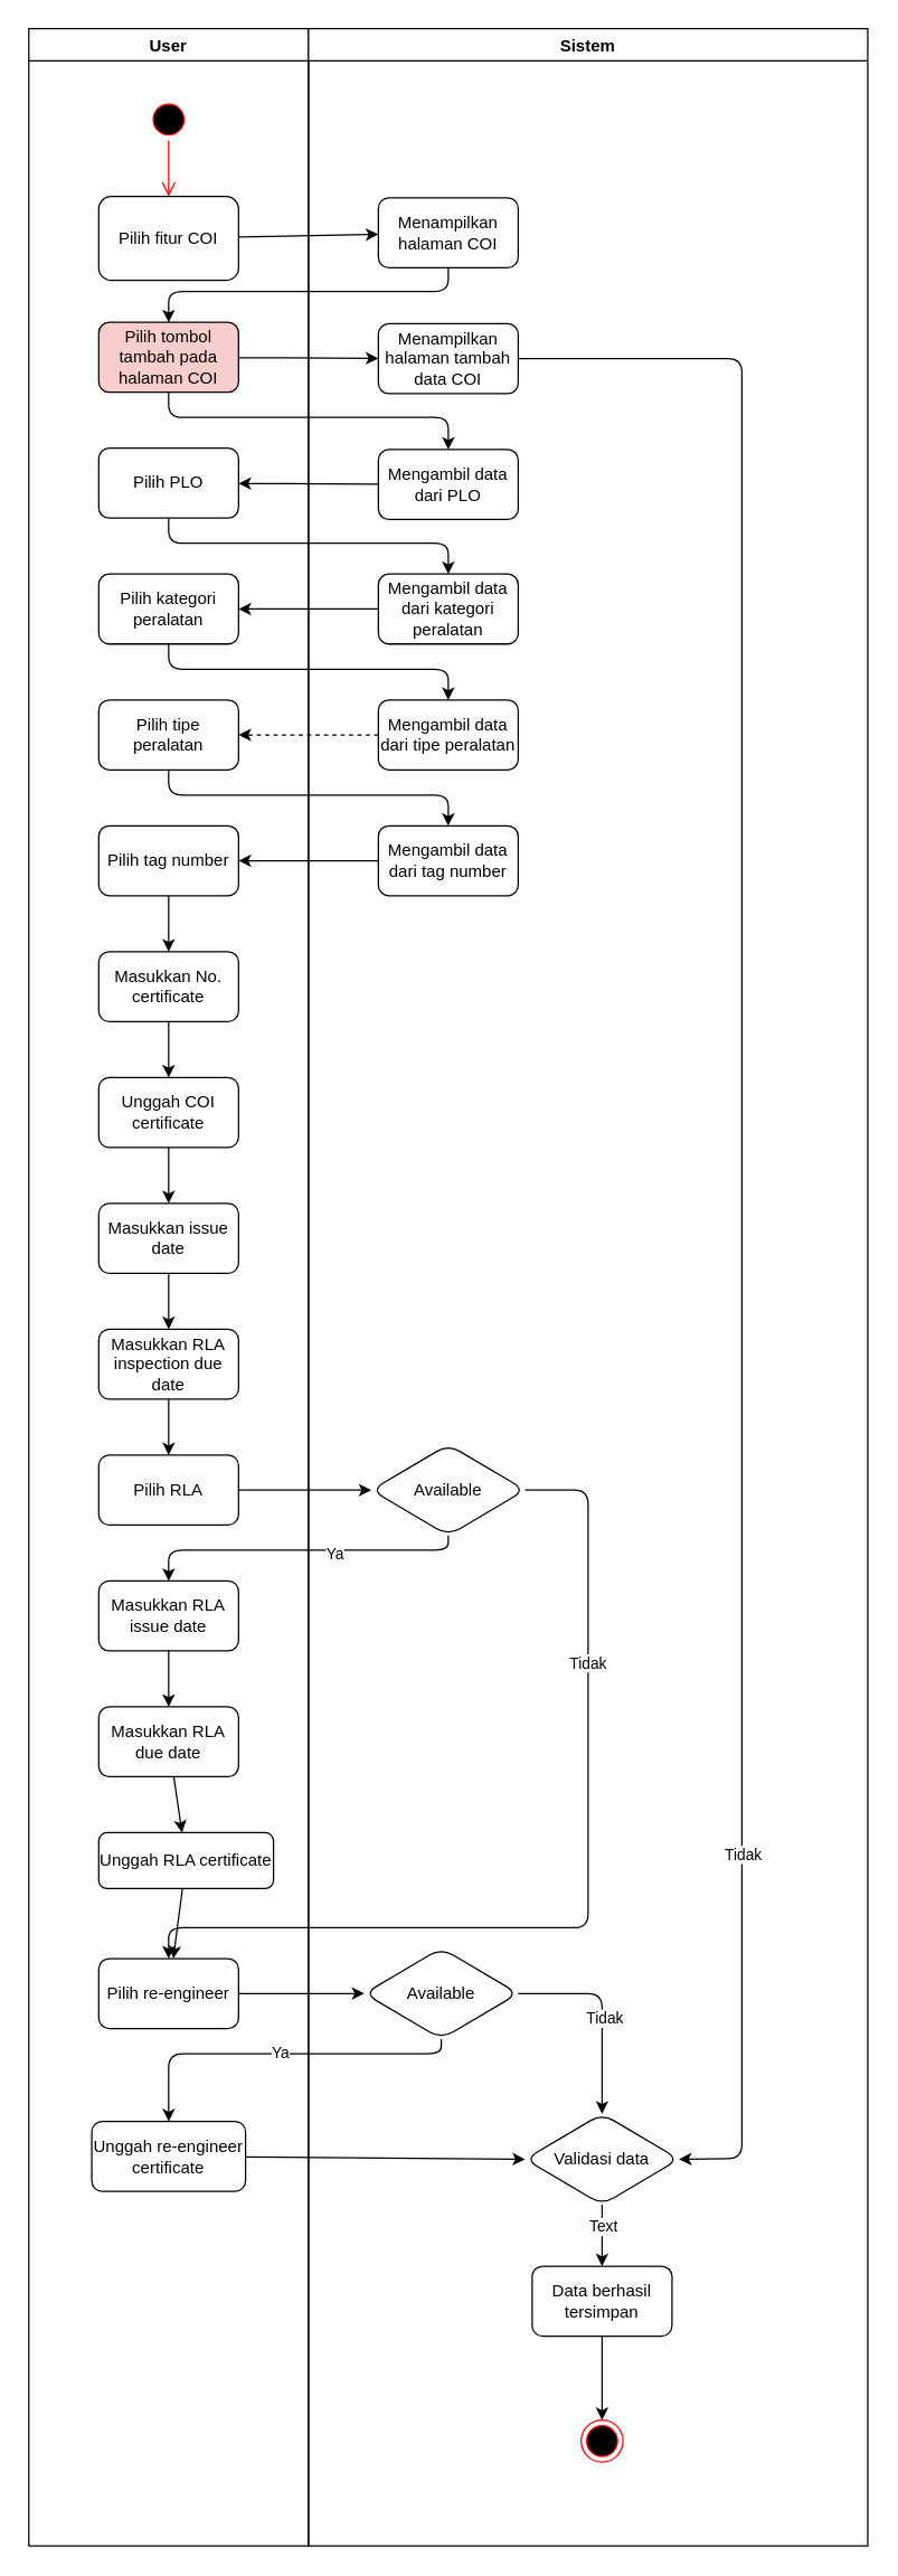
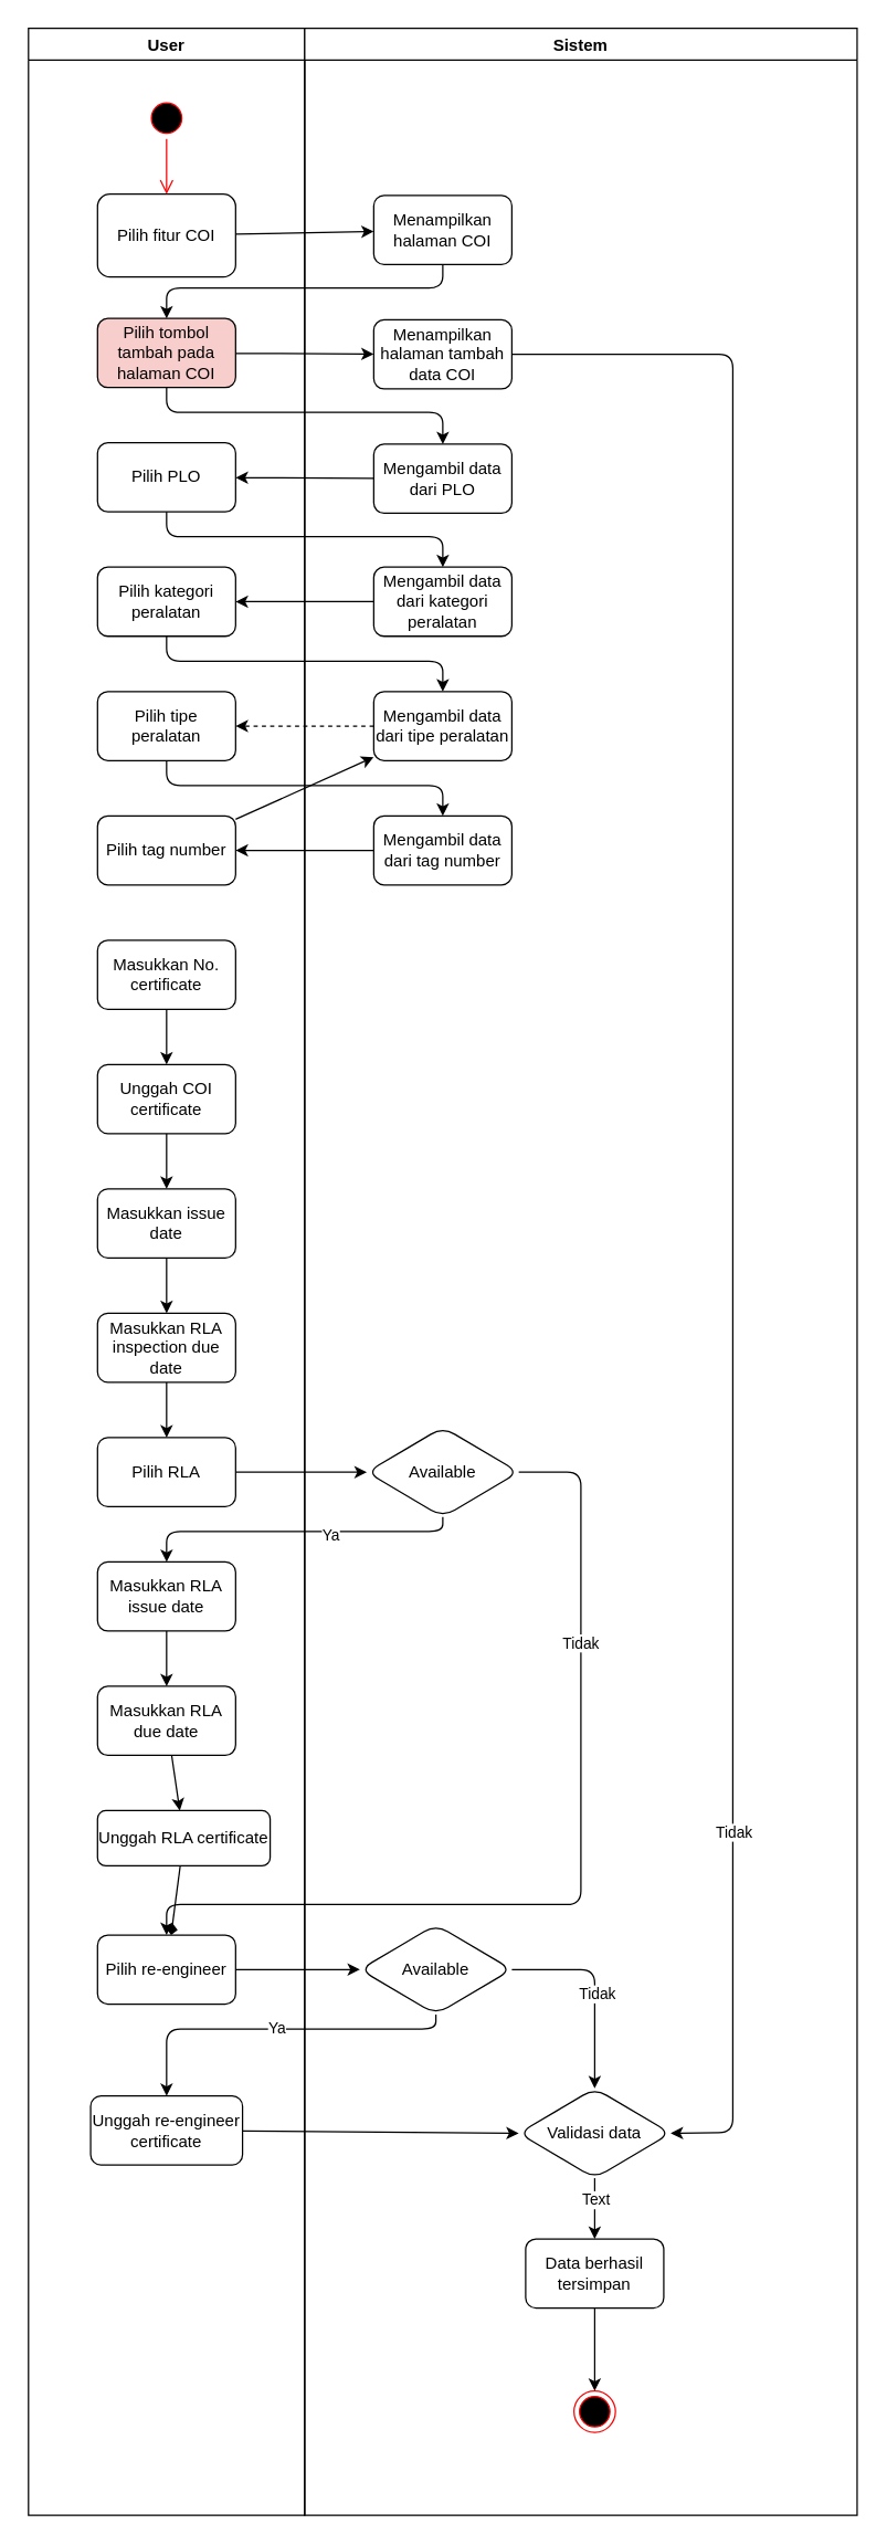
  <mxCell id="0" />
  <mxCell id="1" parent="0" />
  <mxCell id="2" value="User" style="swimlane;" parent="1" vertex="1"><mxGeometry x="20" y="20" width="200" height="1800" as="geometry" /></mxCell>
  <mxCell id="3" value="" style="ellipse;html=1;shape=startState;fillColor=#000000;strokeColor=#ff0000;" parent="2" vertex="1"><mxGeometry x="85" y="50" width="30" height="30" as="geometry" /></mxCell>
  <mxCell id="4" value="" style="edgeStyle=orthogonalEdgeStyle;html=1;verticalAlign=bottom;endArrow=open;endSize=8;strokeColor=#ff0000;entryX=0.5;entryY=0;entryDx=0;entryDy=0;" parent="2" source="3" target="5" edge="1"><mxGeometry relative="1" as="geometry"><mxPoint x="100" y="140" as="targetPoint" /></mxGeometry></mxCell>
  <mxCell id="5" value="Pilih fitur COI" style="rounded=1;whiteSpace=wrap;html=1;" parent="2" vertex="1"><mxGeometry x="50" y="120" width="100" height="60" as="geometry" /></mxCell>
  <mxCell id="6" value="Pilih tombol tambah pada halaman COI" style="rounded=1;whiteSpace=wrap;html=1;fillColor=#f8cecc;" parent="2" vertex="1"><mxGeometry x="50" y="210" width="100" height="50" as="geometry" /></mxCell>
  <mxCell id="7" value="Pilih PLO" style="rounded=1;whiteSpace=wrap;html=1;" parent="2" vertex="1"><mxGeometry x="50" y="300" width="100" height="50" as="geometry" /></mxCell>
  <mxCell id="8" value="Pilih kategori peralatan" style="rounded=1;whiteSpace=wrap;html=1;" parent="2" vertex="1"><mxGeometry x="50" y="390" width="100" height="50" as="geometry" /></mxCell>
  <mxCell id="9" value="Pilih tipe peralatan" style="rounded=1;whiteSpace=wrap;html=1;" parent="2" vertex="1"><mxGeometry x="50" y="480" width="100" height="50" as="geometry" /></mxCell>
  <mxCell id="10" value="" style="edgeStyle=none;html=1;" parent="2" source="11" target="15" edge="1"><mxGeometry relative="1" as="geometry" /></mxCell>
  <mxCell id="11" value="Masukkan No. certificate" style="rounded=1;whiteSpace=wrap;html=1;" parent="2" vertex="1"><mxGeometry x="50" y="660" width="100" height="50" as="geometry" /></mxCell>
- <mxCell id="12" value="" style="edgeStyle=none;html=1;" parent="2" source="13" target="11" edge="1"><mxGeometry relative="1" as="geometry" /></mxCell>
+ <mxCell id="12" value="" style="edgeStyle=none;html=1;" parent="2" source="13" target="34" edge="1"><mxGeometry relative="1" as="geometry" /></mxCell>
  <mxCell id="13" value="Pilih tag number" style="rounded=1;whiteSpace=wrap;html=1;" parent="2" vertex="1"><mxGeometry x="50" y="570" width="100" height="50" as="geometry" /></mxCell>
  <mxCell id="14" value="" style="edgeStyle=none;html=1;" parent="2" source="15" target="17" edge="1"><mxGeometry relative="1" as="geometry" /></mxCell>
  <mxCell id="15" value="Unggah COI certificate" style="rounded=1;whiteSpace=wrap;html=1;" parent="2" vertex="1"><mxGeometry x="50" y="750" width="100" height="50" as="geometry" /></mxCell>
  <mxCell id="16" value="" style="edgeStyle=none;html=1;" parent="2" source="17" target="19" edge="1"><mxGeometry relative="1" as="geometry" /></mxCell>
  <mxCell id="17" value="Masukkan issue date" style="rounded=1;whiteSpace=wrap;html=1;" parent="2" vertex="1"><mxGeometry x="50" y="840" width="100" height="50" as="geometry" /></mxCell>
  <mxCell id="18" value="" style="edgeStyle=none;html=1;" parent="2" source="19" target="20" edge="1"><mxGeometry relative="1" as="geometry" /></mxCell>
  <mxCell id="19" value="Masukkan RLA inspection due date" style="rounded=1;whiteSpace=wrap;html=1;" parent="2" vertex="1"><mxGeometry x="50" y="930" width="100" height="50" as="geometry" /></mxCell>
  <mxCell id="20" value="Pilih RLA" style="rounded=1;whiteSpace=wrap;html=1;" parent="2" vertex="1"><mxGeometry x="50" y="1020" width="100" height="50" as="geometry" /></mxCell>
  <mxCell id="21" value="" style="edgeStyle=none;html=1;" parent="2" source="22" target="24" edge="1"><mxGeometry relative="1" as="geometry" /></mxCell>
  <mxCell id="22" value="Masukkan RLA issue date" style="rounded=1;whiteSpace=wrap;html=1;" parent="2" vertex="1"><mxGeometry x="50" y="1110" width="100" height="50" as="geometry" /></mxCell>
  <mxCell id="23" value="" style="edgeStyle=none;html=1;" parent="2" source="24" target="26" edge="1"><mxGeometry relative="1" as="geometry" /></mxCell>
  <mxCell id="24" value="Masukkan RLA due date" style="rounded=1;whiteSpace=wrap;html=1;" parent="2" vertex="1"><mxGeometry x="50" y="1200" width="100" height="50" as="geometry" /></mxCell>
- <mxCell id="25" value="" style="edgeStyle=none;html=1;" parent="2" source="26" target="27" edge="1"><mxGeometry relative="1" as="geometry" /></mxCell>
+ <mxCell id="25" value="" style="edgeStyle=none;html=1;endArrow=diamond;" parent="2" source="26" target="27" edge="1"><mxGeometry relative="1" as="geometry" /></mxCell>
  <mxCell id="26" value="Unggah RLA certificate" style="rounded=1;whiteSpace=wrap;html=1;" parent="2" vertex="1"><mxGeometry x="50" y="1290" width="125" height="40" as="geometry" /></mxCell>
  <mxCell id="27" value="Pilih re-engineer" style="rounded=1;whiteSpace=wrap;html=1;" parent="2" vertex="1"><mxGeometry x="50" y="1380" width="100" height="50" as="geometry" /></mxCell>
  <mxCell id="28" value="Unggah re-engineer certificate" style="rounded=1;whiteSpace=wrap;html=1;" parent="2" vertex="1"><mxGeometry x="45" y="1496.5" width="110" height="50" as="geometry" /></mxCell>
  <mxCell id="29" value="Sistem" style="swimlane;" parent="1" vertex="1"><mxGeometry x="220" y="20" width="400" height="1800" as="geometry" /></mxCell>
  <mxCell id="30" value="Menampilkan halaman COI" style="rounded=1;whiteSpace=wrap;html=1;" parent="29" vertex="1"><mxGeometry x="50" y="121" width="100" height="50" as="geometry" /></mxCell>
  <mxCell id="31" value="Menampilkan halaman tambah data COI" style="rounded=1;whiteSpace=wrap;html=1;" parent="29" vertex="1"><mxGeometry x="50" y="211" width="100" height="50" as="geometry" /></mxCell>
  <mxCell id="32" value="Mengambil data dari PLO" style="rounded=1;whiteSpace=wrap;html=1;" parent="29" vertex="1"><mxGeometry x="50" y="301" width="100" height="50" as="geometry" /></mxCell>
  <mxCell id="33" value="Mengambil data dari kategori peralatan" style="rounded=1;whiteSpace=wrap;html=1;" parent="29" vertex="1"><mxGeometry x="50" y="390" width="100" height="50" as="geometry" /></mxCell>
  <mxCell id="34" value="Mengambil data dari tipe peralatan" style="rounded=1;whiteSpace=wrap;html=1;" parent="29" vertex="1"><mxGeometry x="50" y="480" width="100" height="50" as="geometry" /></mxCell>
  <mxCell id="35" value="Mengambil data dari tag number" style="rounded=1;whiteSpace=wrap;html=1;" parent="29" vertex="1"><mxGeometry x="50" y="570" width="100" height="50" as="geometry" /></mxCell>
  <mxCell id="36" style="edgeStyle=none;html=1;entryX=1;entryY=0.5;entryDx=0;entryDy=0;exitX=1;exitY=0.5;exitDx=0;exitDy=0;" parent="29" source="31" target="41" edge="1"><mxGeometry relative="1" as="geometry"><mxPoint x="250" y="800" as="sourcePoint" /><Array as="points"><mxPoint x="310" y="236" /><mxPoint x="310" y="1523" /></Array></mxGeometry></mxCell>
  <mxCell id="37" value="Tidak" style="edgeLabel;html=1;align=center;verticalAlign=middle;resizable=0;points=[];" vertex="1" connectable="0" parent="36"><mxGeometry x="0.647" relative="1" as="geometry"><mxPoint as="offset" /></mxGeometry></mxCell>
  <mxCell id="38" value="Available" style="rhombus;whiteSpace=wrap;html=1;rounded=1;" parent="29" vertex="1"><mxGeometry x="45" y="1012.5" width="110" height="65" as="geometry" /></mxCell>
  <mxCell id="39" value="" style="edgeStyle=none;html=1;" parent="29" source="41" target="47" edge="1"><mxGeometry relative="1" as="geometry" /></mxCell>
  <mxCell id="40" value="Text" style="edgeLabel;html=1;align=center;verticalAlign=middle;resizable=0;points=[];" vertex="1" connectable="0" parent="39"><mxGeometry x="-0.275" relative="1" as="geometry"><mxPoint y="-1" as="offset" /></mxGeometry></mxCell>
  <mxCell id="41" value="Validasi data" style="rhombus;whiteSpace=wrap;html=1;rounded=1;" parent="29" vertex="1"><mxGeometry x="155" y="1491" width="110" height="65" as="geometry" /></mxCell>
  <mxCell id="42" style="edgeStyle=none;html=1;entryX=0.5;entryY=0;entryDx=0;entryDy=0;exitX=1;exitY=0.5;exitDx=0;exitDy=0;" parent="29" source="44" target="41" edge="1"><mxGeometry relative="1" as="geometry"><Array as="points"><mxPoint x="210" y="1405" /></Array></mxGeometry></mxCell>
  <mxCell id="43" value="Tidak" style="edgeLabel;html=1;align=center;verticalAlign=middle;resizable=0;points=[];" vertex="1" connectable="0" parent="42"><mxGeometry x="0.054" y="1" relative="1" as="geometry"><mxPoint as="offset" /></mxGeometry></mxCell>
  <mxCell id="44" value="Available" style="rhombus;whiteSpace=wrap;html=1;rounded=1;" parent="29" vertex="1"><mxGeometry x="40" y="1372.5" width="110" height="65" as="geometry" /></mxCell>
  <mxCell id="45" value="" style="ellipse;html=1;shape=endState;fillColor=#000000;strokeColor=#ff0000;" parent="29" vertex="1"><mxGeometry x="195" y="1710" width="30" height="30" as="geometry" /></mxCell>
  <mxCell id="46" value="" style="edgeStyle=none;html=1;" parent="29" source="47" target="45" edge="1"><mxGeometry relative="1" as="geometry" /></mxCell>
  <mxCell id="47" value="Data berhasil tersimpan" style="rounded=1;whiteSpace=wrap;html=1;" parent="29" vertex="1"><mxGeometry x="160" y="1600" width="100" height="50" as="geometry" /></mxCell>
  <mxCell id="48" value="" style="edgeStyle=none;html=1;" parent="1" source="5" target="30" edge="1"><mxGeometry relative="1" as="geometry" /></mxCell>
  <mxCell id="49" value="" style="edgeStyle=none;html=1;entryX=0.5;entryY=0;entryDx=0;entryDy=0;exitX=0.5;exitY=1;exitDx=0;exitDy=0;" parent="1" source="30" target="6" edge="1"><mxGeometry relative="1" as="geometry"><Array as="points"><mxPoint x="320" y="208" /><mxPoint x="120" y="208" /></Array></mxGeometry></mxCell>
  <mxCell id="50" value="" style="edgeStyle=none;html=1;" parent="1" source="6" target="31" edge="1"><mxGeometry relative="1" as="geometry" /></mxCell>
  <mxCell id="51" value="" style="edgeStyle=none;html=1;" parent="1" source="20" target="38" edge="1"><mxGeometry relative="1" as="geometry" /></mxCell>
  <mxCell id="52" style="edgeStyle=none;html=1;entryX=0.5;entryY=0;entryDx=0;entryDy=0;" parent="1" source="38" target="22" edge="1"><mxGeometry relative="1" as="geometry"><Array as="points"><mxPoint x="320" y="1108" /><mxPoint x="120" y="1108" /></Array></mxGeometry></mxCell>
  <mxCell id="53" value="Ya" style="edgeLabel;html=1;align=center;verticalAlign=middle;resizable=0;points=[];" vertex="1" connectable="0" parent="52"><mxGeometry x="-0.21" y="2" relative="1" as="geometry"><mxPoint as="offset" /></mxGeometry></mxCell>
  <mxCell id="54" value="" style="edgeStyle=none;html=1;entryX=0;entryY=0.5;entryDx=0;entryDy=0;" parent="1" source="27" target="44" edge="1"><mxGeometry relative="1" as="geometry"><mxPoint x="260" y="1463" as="targetPoint" /></mxGeometry></mxCell>
  <mxCell id="55" style="edgeStyle=none;html=1;entryX=0.5;entryY=0;entryDx=0;entryDy=0;exitX=0.5;exitY=1;exitDx=0;exitDy=0;" parent="1" source="44" target="28" edge="1"><mxGeometry relative="1" as="geometry"><Array as="points"><mxPoint x="315" y="1468" /><mxPoint x="120" y="1468" /></Array></mxGeometry></mxCell>
  <mxCell id="56" value="Ya" style="edgeLabel;html=1;align=center;verticalAlign=middle;resizable=0;points=[];" vertex="1" connectable="0" parent="55"><mxGeometry x="-0.004" y="-1" relative="1" as="geometry"><mxPoint as="offset" /></mxGeometry></mxCell>
  <mxCell id="57" style="edgeStyle=none;html=1;entryX=0;entryY=0.5;entryDx=0;entryDy=0;" parent="1" source="28" target="41" edge="1"><mxGeometry relative="1" as="geometry" /></mxCell>
  <mxCell id="58" value="" style="edgeStyle=none;html=1;" parent="1" source="32" target="7" edge="1"><mxGeometry relative="1" as="geometry" /></mxCell>
  <mxCell id="59" value="" style="edgeStyle=none;html=1;" parent="1" source="33" target="8" edge="1"><mxGeometry relative="1" as="geometry" /></mxCell>
  <mxCell id="60" style="edgeStyle=none;html=1;entryX=0.5;entryY=0;entryDx=0;entryDy=0;" parent="1" source="6" target="32" edge="1"><mxGeometry relative="1" as="geometry"><Array as="points"><mxPoint x="120" y="298" /><mxPoint x="320" y="298" /></Array></mxGeometry></mxCell>
  <mxCell id="61" style="edgeStyle=none;html=1;entryX=0.5;entryY=0;entryDx=0;entryDy=0;exitX=0.5;exitY=1;exitDx=0;exitDy=0;" parent="1" source="7" target="33" edge="1"><mxGeometry relative="1" as="geometry"><Array as="points"><mxPoint x="120" y="388" /><mxPoint x="320" y="388" /></Array></mxGeometry></mxCell>
  <mxCell id="62" style="edgeStyle=none;html=1;entryX=0.5;entryY=0;entryDx=0;entryDy=0;" parent="1" source="8" target="34" edge="1"><mxGeometry relative="1" as="geometry"><Array as="points"><mxPoint x="120" y="478" /><mxPoint x="320" y="478" /></Array></mxGeometry></mxCell>
  <mxCell id="63" value="" style="edgeStyle=none;html=1;dashed=1;" parent="1" source="34" target="9" edge="1"><mxGeometry relative="1" as="geometry" /></mxCell>
  <mxCell id="64" value="" style="edgeStyle=none;html=1;entryX=0.5;entryY=0;entryDx=0;entryDy=0;" parent="1" source="9" target="35" edge="1"><mxGeometry relative="1" as="geometry"><Array as="points"><mxPoint x="120" y="568" /><mxPoint x="320" y="568" /></Array></mxGeometry></mxCell>
  <mxCell id="65" value="" style="edgeStyle=none;html=1;" parent="1" source="35" target="13" edge="1"><mxGeometry relative="1" as="geometry" /></mxCell>
  <mxCell id="66" style="edgeStyle=none;html=1;exitX=1;exitY=0.5;exitDx=0;exitDy=0;entryX=0.5;entryY=0;entryDx=0;entryDy=0;" parent="1" source="38" target="27" edge="1"><mxGeometry relative="1" as="geometry"><mxPoint x="350" y="1318" as="targetPoint" /><Array as="points"><mxPoint x="420" y="1065" /><mxPoint x="420" y="1378" /><mxPoint x="120" y="1378" /></Array></mxGeometry></mxCell>
  <mxCell id="67" value="Tidak" style="edgeLabel;html=1;align=center;verticalAlign=middle;resizable=0;points=[];" vertex="1" connectable="0" parent="66"><mxGeometry x="-0.506" y="-1" relative="1" as="geometry"><mxPoint as="offset" /></mxGeometry></mxCell>
